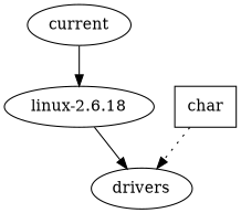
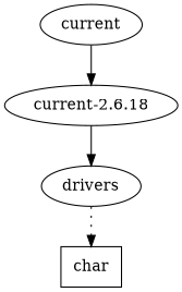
  digraph {
    n1 [label=current shape=ellipse]
-   n2 [label="linux-2.6.18"]
+   n2 [label="current-2.6.18"]
    n3 [label=drivers]
    n4 [label=char shape=box]
    n1 -> n2
    n2 -> n3
-   n4 -> n3 [style=dotted]
+   n3 -> n4 [style=dotted]
  }
